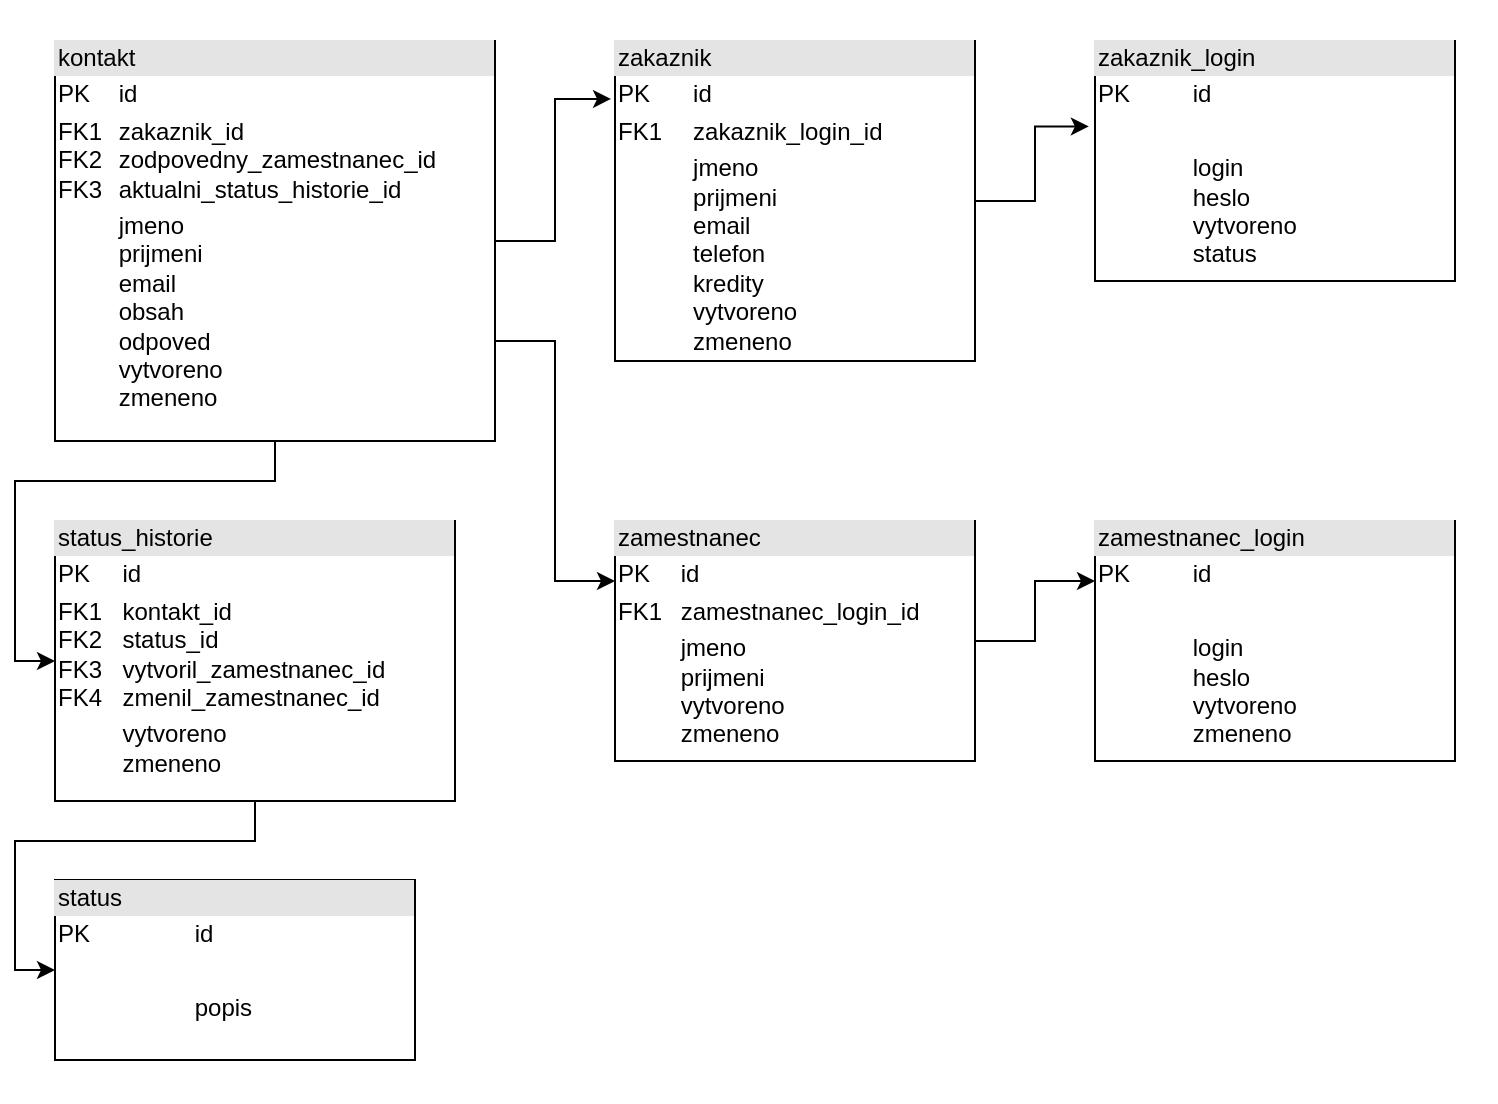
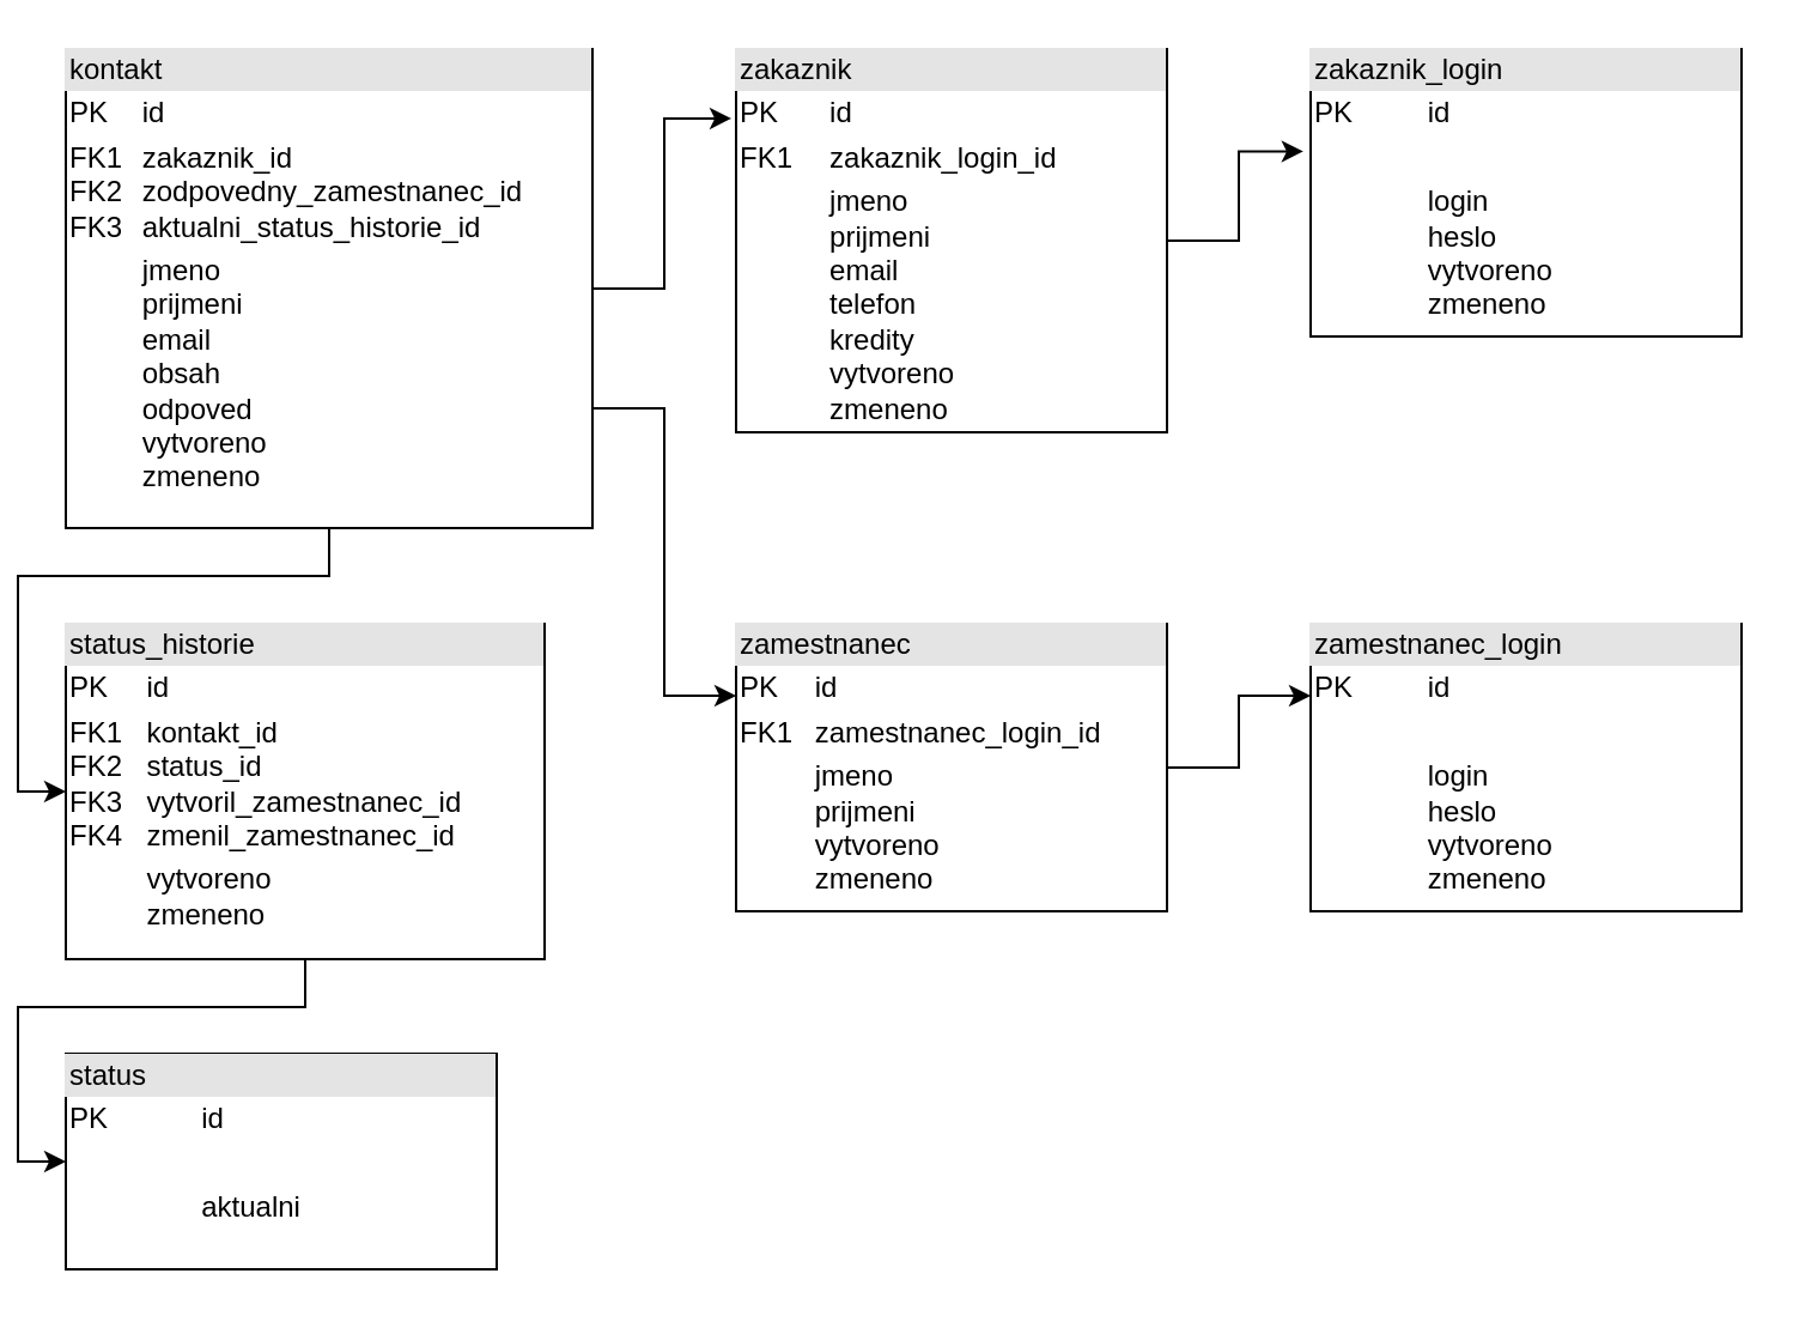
  <mxCell id="0" />
  <mxCell id="1" parent="0" />
  <mxCell id="2" style="edgeStyle=orthogonalEdgeStyle;rounded=0;orthogonalLoop=1;jettySize=auto;html=1;entryX=-0.011;entryY=0.181;entryDx=0;entryDy=0;entryPerimeter=0;" parent="1" source="5" target="10" edge="1"><mxGeometry relative="1" as="geometry" /></mxCell>
  <mxCell id="3" style="edgeStyle=orthogonalEdgeStyle;rounded=0;orthogonalLoop=1;jettySize=auto;html=1;exitX=1;exitY=0.75;exitDx=0;exitDy=0;entryX=0;entryY=0.25;entryDx=0;entryDy=0;" parent="1" source="5" target="8" edge="1"><mxGeometry relative="1" as="geometry" /></mxCell>
  <mxCell id="4" style="edgeStyle=orthogonalEdgeStyle;rounded=0;orthogonalLoop=1;jettySize=auto;html=1;entryX=0;entryY=0.5;entryDx=0;entryDy=0;" edge="1" parent="1" source="5" target="14"><mxGeometry relative="1" as="geometry" /></mxCell>
  <mxCell id="5" value="&lt;div style=&quot;box-sizing:border-box;width:100%;background:#e4e4e4;padding:2px;&quot;&gt;kontakt&lt;/div&gt;&lt;table style=&quot;width:100%;font-size:1em;&quot; cellpadding=&quot;2&quot; cellspacing=&quot;0&quot;&gt;&lt;tbody&gt;&lt;tr&gt;&lt;td&gt;PK&lt;/td&gt;&lt;td&gt;id&lt;/td&gt;&lt;/tr&gt;&lt;tr&gt;&lt;td&gt;FK1&lt;br&gt;FK2&lt;br&gt;FK3&lt;br&gt;&lt;/td&gt;&lt;td&gt;zakaznik_id&lt;br&gt;zodpovedny_zamestnanec_id&lt;br&gt;aktualni_status_historie_id&lt;/td&gt;&lt;/tr&gt;&lt;tr&gt;&lt;td&gt;&lt;br&gt;&lt;/td&gt;&lt;td&gt;jmeno&lt;br&gt;prijmeni&lt;br&gt;email&lt;br&gt;obsah&lt;br&gt;odpoved&lt;br&gt;vytvoreno&lt;br style=&quot;border-color: var(--border-color);&quot;&gt;zmeneno&lt;br&gt;&lt;br&gt;&lt;/td&gt;&lt;/tr&gt;&lt;/tbody&gt;&lt;/table&gt;" style="verticalAlign=top;align=left;overflow=fill;html=1;" parent="1" vertex="1"><mxGeometry x="20" y="20" width="220" height="200" as="geometry" /></mxCell>
- <mxCell id="6" value="&lt;div style=&quot;box-sizing:border-box;width:100%;background:#e4e4e4;padding:2px;&quot;&gt;status&lt;/div&gt;&lt;table style=&quot;width:100%;font-size:1em;&quot; cellpadding=&quot;2&quot; cellspacing=&quot;0&quot;&gt;&lt;tbody&gt;&lt;tr&gt;&lt;td&gt;PK&lt;/td&gt;&lt;td&gt;id&lt;/td&gt;&lt;/tr&gt;&lt;tr&gt;&lt;td&gt;&lt;br&gt;&lt;/td&gt;&lt;td&gt;&lt;br&gt;&lt;/td&gt;&lt;/tr&gt;&lt;tr&gt;&lt;td&gt;&lt;/td&gt;&lt;td&gt;popis&lt;br&gt;&lt;/td&gt;&lt;/tr&gt;&lt;/tbody&gt;&lt;/table&gt;" style="verticalAlign=top;align=left;overflow=fill;html=1;" parent="1" vertex="1"><mxGeometry x="20" y="439.5" width="180" height="90" as="geometry" /></mxCell>
+ <mxCell id="6" value="&lt;div style=&quot;box-sizing:border-box;width:100%;background:#e4e4e4;padding:2px;&quot;&gt;status&lt;/div&gt;&lt;table style=&quot;width:100%;font-size:1em;&quot; cellpadding=&quot;2&quot; cellspacing=&quot;0&quot;&gt;&lt;tbody&gt;&lt;tr&gt;&lt;td&gt;PK&lt;/td&gt;&lt;td&gt;id&lt;/td&gt;&lt;/tr&gt;&lt;tr&gt;&lt;td&gt;&lt;br&gt;&lt;/td&gt;&lt;td&gt;&lt;br&gt;&lt;/td&gt;&lt;/tr&gt;&lt;tr&gt;&lt;td&gt;&lt;/td&gt;&lt;td&gt;aktualni&lt;br&gt;&lt;/td&gt;&lt;/tr&gt;&lt;/tbody&gt;&lt;/table&gt;" style="verticalAlign=top;align=left;overflow=fill;html=1;" parent="1" vertex="1"><mxGeometry x="20" y="439.5" width="180" height="90" as="geometry" /></mxCell>
  <mxCell id="7" style="edgeStyle=orthogonalEdgeStyle;rounded=0;orthogonalLoop=1;jettySize=auto;html=1;exitX=1;exitY=0.5;exitDx=0;exitDy=0;entryX=0;entryY=0.25;entryDx=0;entryDy=0;" parent="1" source="8" target="12" edge="1"><mxGeometry relative="1" as="geometry" /></mxCell>
  <mxCell id="8" value="&lt;div style=&quot;box-sizing:border-box;width:100%;background:#e4e4e4;padding:2px;&quot;&gt;zamestnanec&lt;/div&gt;&lt;table style=&quot;width:100%;font-size:1em;&quot; cellpadding=&quot;2&quot; cellspacing=&quot;0&quot;&gt;&lt;tbody&gt;&lt;tr&gt;&lt;td&gt;PK&lt;/td&gt;&lt;td&gt;id&lt;/td&gt;&lt;/tr&gt;&lt;tr&gt;&lt;td&gt;FK1&lt;/td&gt;&lt;td&gt;zamestnanec_login_id&lt;/td&gt;&lt;/tr&gt;&lt;tr&gt;&lt;td&gt;&lt;/td&gt;&lt;td&gt;jmeno&lt;br&gt;prijmeni&lt;br&gt;vytvoreno&lt;br style=&quot;border-color: var(--border-color);&quot;&gt;zmeneno&lt;br&gt;&lt;/td&gt;&lt;/tr&gt;&lt;/tbody&gt;&lt;/table&gt;" style="verticalAlign=top;align=left;overflow=fill;html=1;" parent="1" vertex="1"><mxGeometry x="300" y="260" width="180" height="120" as="geometry" /></mxCell>
  <mxCell id="9" style="edgeStyle=orthogonalEdgeStyle;rounded=0;orthogonalLoop=1;jettySize=auto;html=1;entryX=-0.017;entryY=0.356;entryDx=0;entryDy=0;entryPerimeter=0;" parent="1" source="10" target="11" edge="1"><mxGeometry relative="1" as="geometry" /></mxCell>
  <mxCell id="10" value="&lt;div style=&quot;box-sizing:border-box;width:100%;background:#e4e4e4;padding:2px;&quot;&gt;zakaznik&lt;/div&gt;&lt;table style=&quot;width:100%;font-size:1em;&quot; cellpadding=&quot;2&quot; cellspacing=&quot;0&quot;&gt;&lt;tbody&gt;&lt;tr&gt;&lt;td&gt;PK&lt;/td&gt;&lt;td&gt;id&lt;/td&gt;&lt;/tr&gt;&lt;tr&gt;&lt;td&gt;FK1&lt;/td&gt;&lt;td&gt;zakaznik_login_id&lt;/td&gt;&lt;/tr&gt;&lt;tr&gt;&lt;td&gt;&lt;/td&gt;&lt;td&gt;jmeno&lt;br&gt;prijmeni&lt;br&gt;email&lt;br&gt;telefon&lt;br&gt;kredity&lt;br&gt;vytvoreno&lt;br style=&quot;border-color: var(--border-color);&quot;&gt;zmeneno&lt;br&gt;&lt;/td&gt;&lt;/tr&gt;&lt;/tbody&gt;&lt;/table&gt;" style="verticalAlign=top;align=left;overflow=fill;html=1;" parent="1" vertex="1"><mxGeometry x="300" y="20" width="180" height="160" as="geometry" /></mxCell>
- <mxCell id="11" value="&lt;div style=&quot;box-sizing:border-box;width:100%;background:#e4e4e4;padding:2px;&quot;&gt;zakaznik_login&lt;/div&gt;&lt;table style=&quot;width:100%;font-size:1em;&quot; cellpadding=&quot;2&quot; cellspacing=&quot;0&quot;&gt;&lt;tbody&gt;&lt;tr&gt;&lt;td&gt;PK&lt;/td&gt;&lt;td&gt;id&lt;/td&gt;&lt;/tr&gt;&lt;tr&gt;&lt;td&gt;&lt;br&gt;&lt;/td&gt;&lt;td&gt;&lt;br&gt;&lt;/td&gt;&lt;/tr&gt;&lt;tr&gt;&lt;td&gt;&lt;/td&gt;&lt;td&gt;login&lt;br&gt;heslo&lt;br&gt;vytvoreno&lt;br&gt;status&lt;/td&gt;&lt;/tr&gt;&lt;/tbody&gt;&lt;/table&gt;" style="verticalAlign=top;align=left;overflow=fill;html=1;" parent="1" vertex="1"><mxGeometry x="540" y="20" width="180" height="120" as="geometry" /></mxCell>
+ <mxCell id="11" value="&lt;div style=&quot;box-sizing:border-box;width:100%;background:#e4e4e4;padding:2px;&quot;&gt;zakaznik_login&lt;/div&gt;&lt;table style=&quot;width:100%;font-size:1em;&quot; cellpadding=&quot;2&quot; cellspacing=&quot;0&quot;&gt;&lt;tbody&gt;&lt;tr&gt;&lt;td&gt;PK&lt;/td&gt;&lt;td&gt;id&lt;/td&gt;&lt;/tr&gt;&lt;tr&gt;&lt;td&gt;&lt;br&gt;&lt;/td&gt;&lt;td&gt;&lt;br&gt;&lt;/td&gt;&lt;/tr&gt;&lt;tr&gt;&lt;td&gt;&lt;/td&gt;&lt;td&gt;login&lt;br&gt;heslo&lt;br&gt;vytvoreno&lt;br&gt;zmeneno&lt;/td&gt;&lt;/tr&gt;&lt;/tbody&gt;&lt;/table&gt;" style="verticalAlign=top;align=left;overflow=fill;html=1;" parent="1" vertex="1"><mxGeometry x="540" y="20" width="180" height="120" as="geometry" /></mxCell>
  <mxCell id="12" value="&lt;div style=&quot;box-sizing:border-box;width:100%;background:#e4e4e4;padding:2px;&quot;&gt;zamestnanec_login&lt;/div&gt;&lt;table style=&quot;width:100%;font-size:1em;&quot; cellpadding=&quot;2&quot; cellspacing=&quot;0&quot;&gt;&lt;tbody&gt;&lt;tr&gt;&lt;td&gt;PK&lt;/td&gt;&lt;td&gt;id&lt;/td&gt;&lt;/tr&gt;&lt;tr&gt;&lt;td&gt;&lt;br&gt;&lt;/td&gt;&lt;td&gt;&lt;br&gt;&lt;/td&gt;&lt;/tr&gt;&lt;tr&gt;&lt;td&gt;&lt;/td&gt;&lt;td&gt;login&lt;br&gt;heslo&lt;br&gt;vytvoreno&lt;br style=&quot;border-color: var(--border-color);&quot;&gt;zmeneno&lt;br&gt;&lt;/td&gt;&lt;/tr&gt;&lt;/tbody&gt;&lt;/table&gt;" style="verticalAlign=top;align=left;overflow=fill;html=1;" parent="1" vertex="1"><mxGeometry x="540" y="260" width="180" height="120" as="geometry" /></mxCell>
  <mxCell id="13" style="edgeStyle=orthogonalEdgeStyle;rounded=0;orthogonalLoop=1;jettySize=auto;html=1;entryX=0;entryY=0.5;entryDx=0;entryDy=0;" edge="1" parent="1" source="14" target="6"><mxGeometry relative="1" as="geometry" /></mxCell>
  <mxCell id="14" value="&lt;div style=&quot;box-sizing:border-box;width:100%;background:#e4e4e4;padding:2px;&quot;&gt;status_historie&lt;/div&gt;&lt;table style=&quot;width:100%;font-size:1em;&quot; cellpadding=&quot;2&quot; cellspacing=&quot;0&quot;&gt;&lt;tbody&gt;&lt;tr&gt;&lt;td&gt;PK&lt;/td&gt;&lt;td&gt;id&lt;/td&gt;&lt;/tr&gt;&lt;tr&gt;&lt;td&gt;FK1&lt;br&gt;FK2&lt;br&gt;FK3&lt;br&gt;FK4&lt;/td&gt;&lt;td&gt;kontakt_id&lt;br&gt;status_id&lt;br&gt;vytvoril_zamestnanec_id&lt;br&gt;zmenil_zamestnanec_id&lt;/td&gt;&lt;/tr&gt;&lt;tr&gt;&lt;td&gt;&lt;/td&gt;&lt;td&gt;vytvoreno&lt;br style=&quot;border-color: var(--border-color);&quot;&gt;zmeneno&lt;br&gt;&lt;/td&gt;&lt;/tr&gt;&lt;/tbody&gt;&lt;/table&gt;" style="verticalAlign=top;align=left;overflow=fill;html=1;" vertex="1" parent="1"><mxGeometry x="20" y="260" width="200" height="140" as="geometry" /></mxCell>
